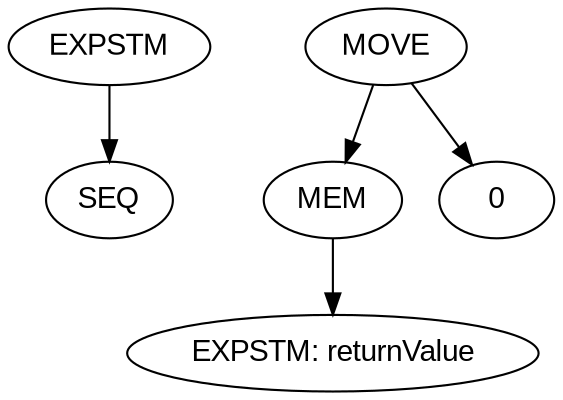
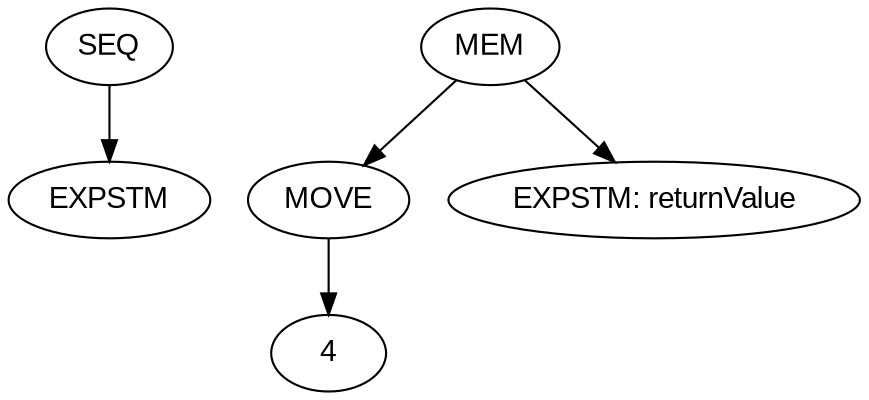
  digraph {
    fontname="Liberation Sans"
    node [fontname="Liberation Sans" shape=ellipse]
    edge [fontname="Liberation Sans"]
    n1 [label=SEQ]
    n2 [label=EXPSTM]
    n3 [label=MOVE]
    n4 [label=MEM]
-   n5 [label=0]
+   n5 [label=4]
    n6 [label="EXPSTM: returnValue"]
-   n2 -> n1
-   n3 -> n4
+   n1 -> n2
+   n4 -> n3
    n3 -> n5
    n4 -> n6
  }
